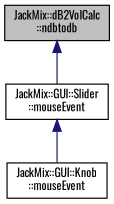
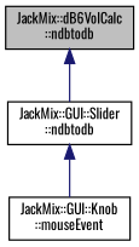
  digraph {
    fontname=Oswald
    rankdir=TB
    node [color=black fillcolor=white fontname=Oswald fontsize=10 shape=record style=filled]
    edge [color=midnightblue dir=back fontname=Oswald fontsize=10 labelfontname=Helvetica labelfontsize=10 style=solid]
-   n1 [fillcolor=grey75 fontcolor=black height=0.2 label="JackMix::dB2VolCalc\l::ndbtodb" width=0.4]
-   n2 [height=0.2 label="JackMix::GUI::Slider\l::mouseEvent" width=0.4]
+   n1 [fillcolor=grey75 fontcolor=black height=0.2 label="JackMix::dB6VolCalc\l::ndbtodb" width=0.4]
+   n2 [height=0.2 label="JackMix::GUI::Slider\l::ndbtodb" width=0.4]
    n3 [height=0.2 label="JackMix::GUI::Knob\l::mouseEvent" width=0.4]
    n1 -> n2
    n2 -> n3
  }
